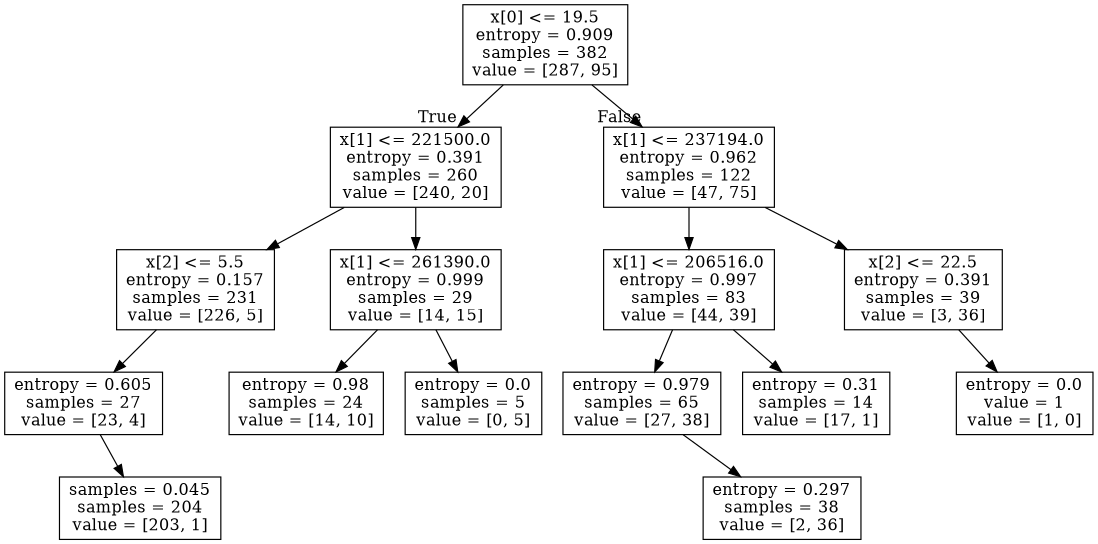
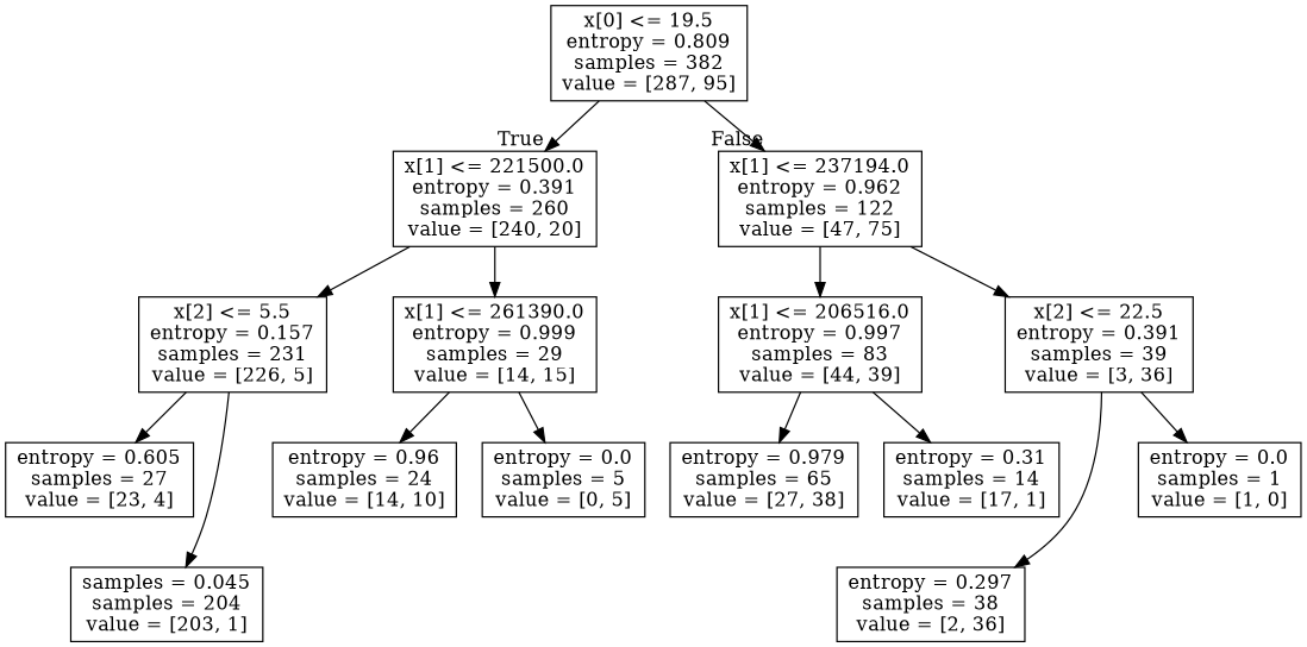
  digraph {
    fontname="DejaVu Serif"
    node [fontname="DejaVu Serif" shape=box]
    edge [fontname="DejaVu Serif"]
-   n1 [label="x[0] <= 19.5\nentropy = 0.909\nsamples = 382\nvalue = [287, 95]"]
+   n1 [label="x[0] <= 19.5\nentropy = 0.809\nsamples = 382\nvalue = [287, 95]"]
    n2 [label="x[1] <= 221500.0\nentropy = 0.391\nsamples = 260\nvalue = [240, 20]"]
    n3 [label="x[1] <= 237194.0\nentropy = 0.962\nsamples = 122\nvalue = [47, 75]"]
    n4 [label="x[2] <= 5.5\nentropy = 0.157\nsamples = 231\nvalue = [226, 5]"]
    n5 [label="x[1] <= 261390.0\nentropy = 0.999\nsamples = 29\nvalue = [14, 15]"]
    n6 [label="x[1] <= 206516.0\nentropy = 0.997\nsamples = 83\nvalue = [44, 39]"]
    n7 [label="x[2] <= 22.5\nentropy = 0.391\nsamples = 39\nvalue = [3, 36]"]
    n8 [label="entropy = 0.605\nsamples = 27\nvalue = [23, 4]"]
    n9 [label="samples = 0.045\nsamples = 204\nvalue = [203, 1]"]
-   n10 [label="entropy = 0.98\nsamples = 24\nvalue = [14, 10]"]
+   n10 [label="entropy = 0.96\nsamples = 24\nvalue = [14, 10]"]
    n11 [label="entropy = 0.0\nsamples = 5\nvalue = [0, 5]"]
    n12 [label="entropy = 0.979\nsamples = 65\nvalue = [27, 38]"]
    n13 [label="entropy = 0.31\nsamples = 14\nvalue = [17, 1]"]
    n14 [label="entropy = 0.297\nsamples = 38\nvalue = [2, 36]"]
-   n15 [label="entropy = 0.0\nvalue = 1\nvalue = [1, 0]"]
+   n15 [label="entropy = 0.0\nsamples = 1\nvalue = [1, 0]"]
    n1 -> n2 [headlabel=True labelangle=45 labeldistance=2.5]
    n1 -> n3 [headlabel=False labelangle=-45 labeldistance=2.5]
    n2 -> n4
    n2 -> n5
    n3 -> n6
    n3 -> n7
    n4 -> n8
-   n8 -> n9
+   n4 -> n9
    n5 -> n10
    n5 -> n11
    n6 -> n12
    n6 -> n13
-   n12 -> n14
+   n7 -> n14
    n7 -> n15
  }
